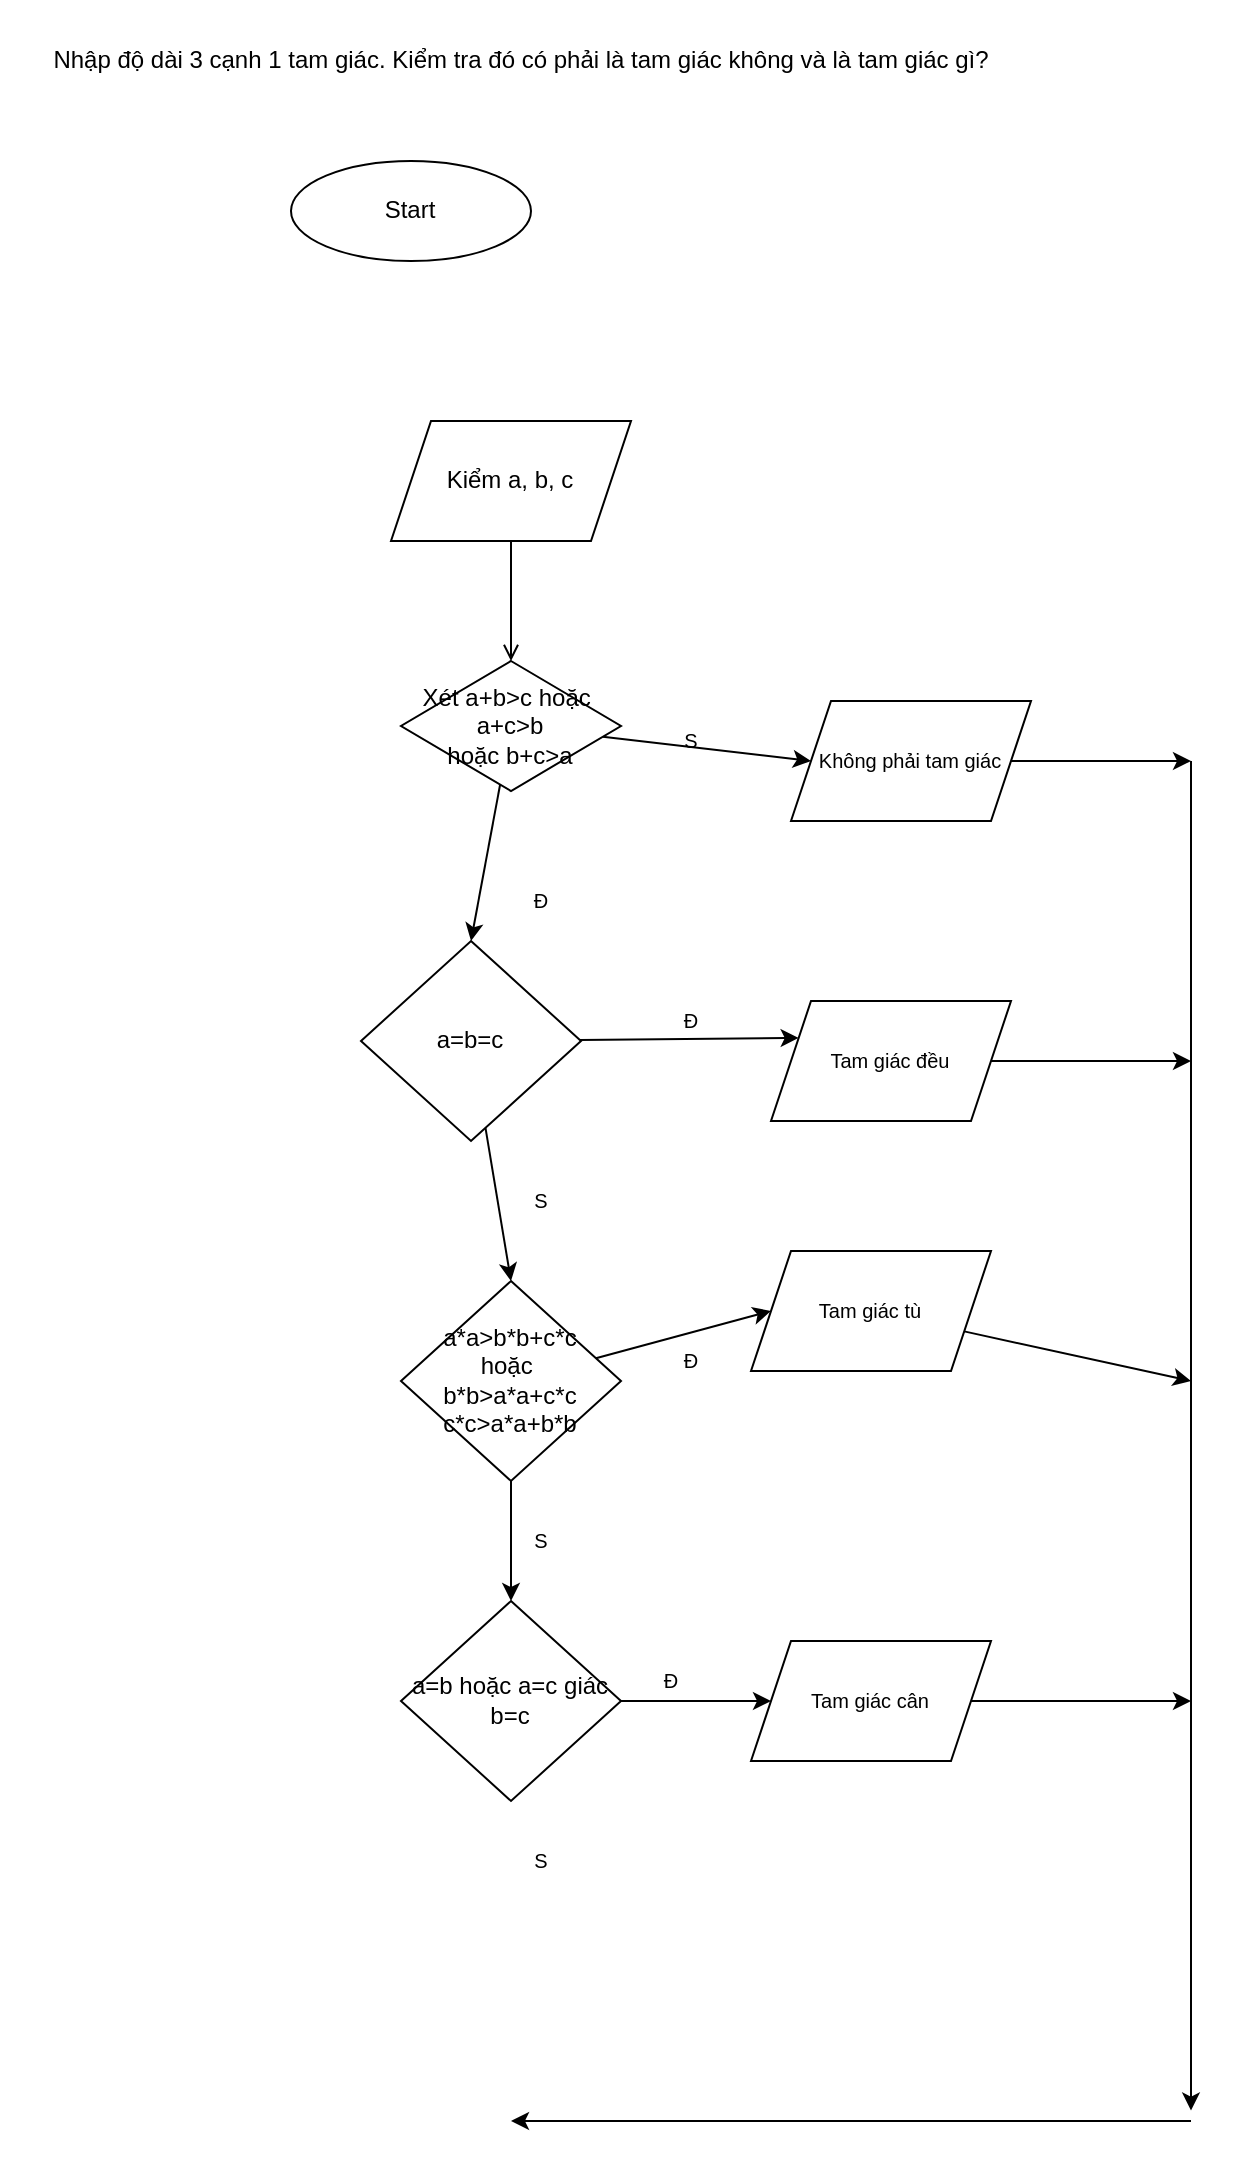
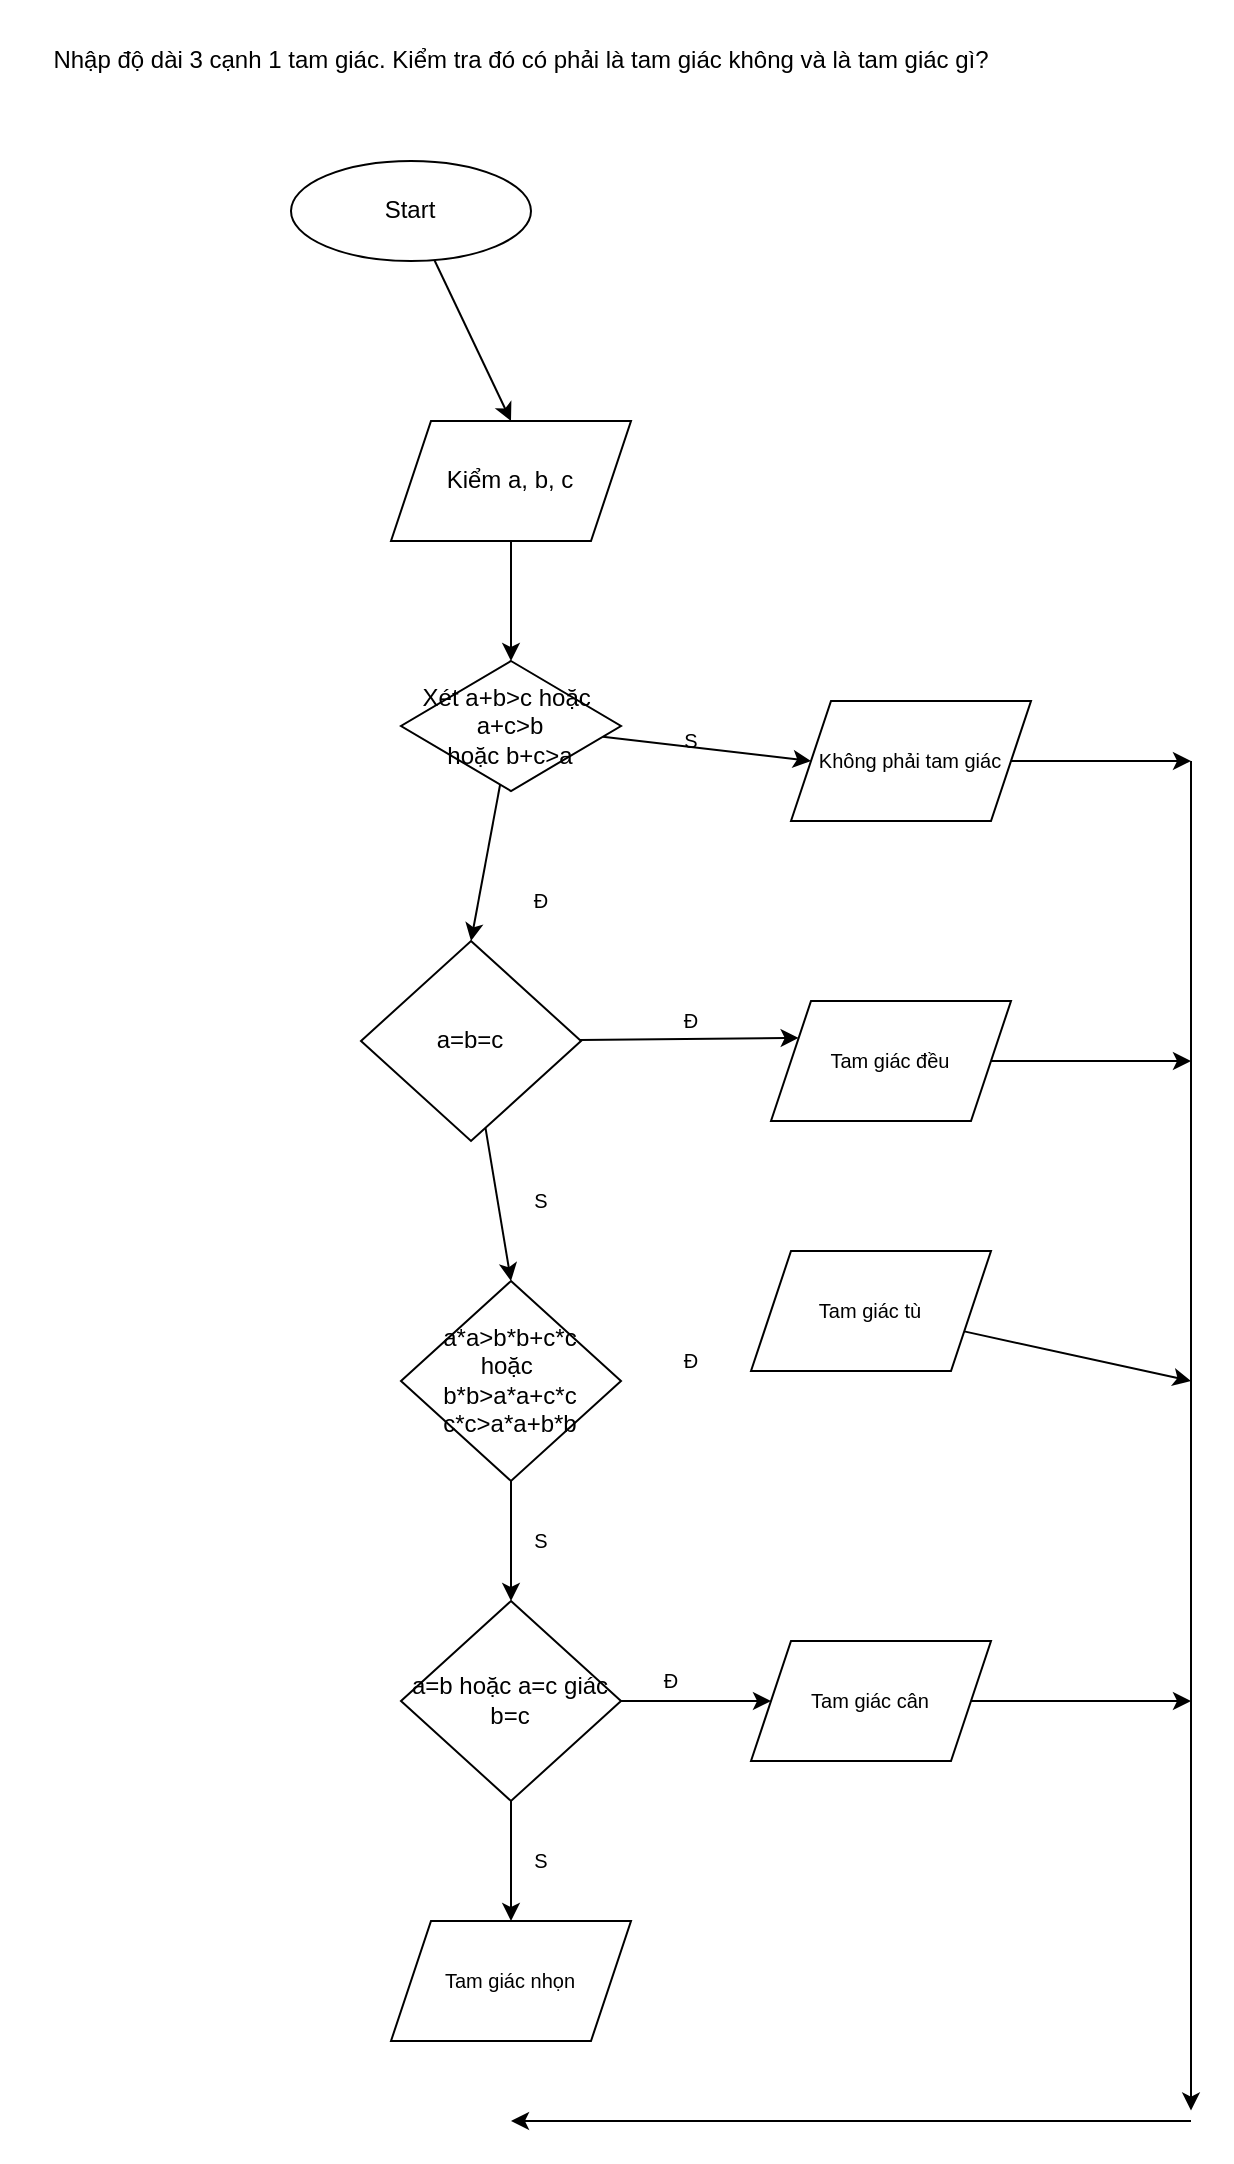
  <mxCell id="0" />
  <mxCell id="1" parent="0" />
  <mxCell id="2" value="Nhập độ dài 3 cạnh 1 tam giác. Kiểm tra đó có phải là tam giác không và là tam giác gì?" style="text;html=1;align=center;verticalAlign=middle;resizable=0;points=[];autosize=1;strokeColor=none;fillColor=none;" parent="1" vertex="1"><mxGeometry x="20" y="20" width="480" height="20" as="geometry" /></mxCell>
+ <mxCell id="3" style="edgeStyle=none;html=1;entryX=0.5;entryY=0;entryDx=0;entryDy=0;" parent="1" source="4" target="6" edge="1"><mxGeometry relative="1" as="geometry" /></mxCell>
  <mxCell id="4" value="Start" style="ellipse;whiteSpace=wrap;html=1;" parent="1" vertex="1"><mxGeometry x="145" y="80" width="120" height="50" as="geometry" /></mxCell>
- <mxCell id="5" style="edgeStyle=none;html=1;fontSize=12;endArrow=open;" parent="1" source="6" target="9" edge="1"><mxGeometry relative="1" as="geometry" /></mxCell>
+ <mxCell id="5" style="edgeStyle=none;html=1;fontSize=12;" parent="1" source="6" target="9" edge="1"><mxGeometry relative="1" as="geometry" /></mxCell>
  <mxCell id="6" value="Kiểm a, b, c" style="shape=parallelogram;perimeter=parallelogramPerimeter;whiteSpace=wrap;html=1;fixedSize=1;" parent="1" vertex="1"><mxGeometry x="195" y="210" width="120" height="60" as="geometry" /></mxCell>
  <mxCell id="7" style="edgeStyle=none;html=1;entryX=0;entryY=0.5;entryDx=0;entryDy=0;fontSize=12;" parent="1" source="9" target="11" edge="1"><mxGeometry relative="1" as="geometry" /></mxCell>
  <mxCell id="8" style="edgeStyle=none;html=1;entryX=0.5;entryY=0;entryDx=0;entryDy=0;fontSize=10;" parent="1" source="9" target="14" edge="1"><mxGeometry relative="1" as="geometry" /></mxCell>
  <mxCell id="9" value="&lt;font style=&quot;font-size: 12px&quot;&gt;Xét a+b&amp;gt;c hoặc&amp;nbsp;&lt;br&gt;a+c&amp;gt;b&lt;br&gt;hoặc b+c&amp;gt;a&lt;/font&gt;" style="rhombus;whiteSpace=wrap;html=1;" parent="1" vertex="1"><mxGeometry x="200" y="330" width="110" height="65" as="geometry" /></mxCell>
  <mxCell id="10" style="edgeStyle=none;html=1;fontSize=10;" parent="1" source="11" edge="1"><mxGeometry relative="1" as="geometry"><mxPoint x="595" y="380" as="targetPoint" /></mxGeometry></mxCell>
  <mxCell id="11" value="&lt;font style=&quot;font-size: 10px&quot;&gt;Không phải tam giác&lt;/font&gt;" style="shape=parallelogram;perimeter=parallelogramPerimeter;whiteSpace=wrap;html=1;fixedSize=1;fontSize=12;" parent="1" vertex="1"><mxGeometry x="395" y="350" width="120" height="60" as="geometry" /></mxCell>
  <mxCell id="12" style="edgeStyle=none;html=1;entryX=0;entryY=0.25;entryDx=0;entryDy=0;fontSize=10;" parent="1" source="14" target="16" edge="1"><mxGeometry relative="1" as="geometry" /></mxCell>
  <mxCell id="13" style="edgeStyle=none;html=1;entryX=0.5;entryY=0;entryDx=0;entryDy=0;fontSize=10;" parent="1" source="14" target="21" edge="1"><mxGeometry relative="1" as="geometry" /></mxCell>
  <mxCell id="14" value="a=b=c" style="rhombus;whiteSpace=wrap;html=1;" parent="1" vertex="1"><mxGeometry x="180" y="470" width="110" height="100" as="geometry" /></mxCell>
  <mxCell id="15" style="edgeStyle=none;html=1;fontSize=10;" parent="1" source="16" edge="1"><mxGeometry relative="1" as="geometry"><mxPoint x="595" y="530" as="targetPoint" /></mxGeometry></mxCell>
  <mxCell id="16" value="Tam giác đều" style="shape=parallelogram;perimeter=parallelogramPerimeter;whiteSpace=wrap;html=1;fixedSize=1;fontSize=10;" parent="1" vertex="1"><mxGeometry x="385" y="500" width="120" height="60" as="geometry" /></mxCell>
  <mxCell id="17" value="S" style="text;html=1;align=center;verticalAlign=middle;resizable=0;points=[];autosize=1;strokeColor=none;fillColor=none;fontSize=10;" parent="1" vertex="1"><mxGeometry x="335" y="360" width="20" height="20" as="geometry" /></mxCell>
  <mxCell id="18" value="Đ" style="text;html=1;align=center;verticalAlign=middle;resizable=0;points=[];autosize=1;strokeColor=none;fillColor=none;fontSize=10;" parent="1" vertex="1"><mxGeometry x="260" y="440" width="20" height="20" as="geometry" /></mxCell>
- <mxCell id="19" style="edgeStyle=none;html=1;entryX=0;entryY=0.5;entryDx=0;entryDy=0;fontSize=10;" parent="1" source="21" target="23" edge="1"><mxGeometry relative="1" as="geometry" /></mxCell>
  <mxCell id="20" style="edgeStyle=none;html=1;entryX=0.5;entryY=0;entryDx=0;entryDy=0;fontSize=10;" parent="1" source="21" target="28" edge="1"><mxGeometry relative="1" as="geometry" /></mxCell>
  <mxCell id="21" value="a*a&amp;gt;b*b+c*c&lt;br&gt;hoặc&amp;nbsp;&lt;br&gt;b*b&amp;gt;a*a+c*c&lt;br&gt;c*c&amp;gt;a*a+b*b" style="rhombus;whiteSpace=wrap;html=1;" parent="1" vertex="1"><mxGeometry x="200" y="640" width="110" height="100" as="geometry" /></mxCell>
  <mxCell id="22" style="edgeStyle=none;html=1;fontSize=10;" parent="1" source="23" edge="1"><mxGeometry relative="1" as="geometry"><mxPoint x="595" y="690" as="targetPoint" /></mxGeometry></mxCell>
  <mxCell id="23" value="Tam giác tù" style="shape=parallelogram;perimeter=parallelogramPerimeter;whiteSpace=wrap;html=1;fixedSize=1;fontSize=10;" parent="1" vertex="1"><mxGeometry x="375" y="625" width="120" height="60" as="geometry" /></mxCell>
  <mxCell id="24" value="Đ" style="text;html=1;align=center;verticalAlign=middle;resizable=0;points=[];autosize=1;strokeColor=none;fillColor=none;fontSize=10;" parent="1" vertex="1"><mxGeometry x="335" y="500" width="20" height="20" as="geometry" /></mxCell>
  <mxCell id="25" value="S" style="text;html=1;align=center;verticalAlign=middle;resizable=0;points=[];autosize=1;strokeColor=none;fillColor=none;fontSize=10;" parent="1" vertex="1"><mxGeometry x="260" y="590" width="20" height="20" as="geometry" /></mxCell>
  <mxCell id="26" style="edgeStyle=none;html=1;entryX=0;entryY=0.5;entryDx=0;entryDy=0;fontSize=10;" parent="1" source="28" target="30" edge="1"><mxGeometry relative="1" as="geometry" /></mxCell>
+ <mxCell id="27" style="edgeStyle=none;html=1;fontSize=10;" parent="1" source="28" target="31" edge="1"><mxGeometry relative="1" as="geometry" /></mxCell>
  <mxCell id="28" value="a=b hoặc a=c giác b=c" style="rhombus;whiteSpace=wrap;html=1;" parent="1" vertex="1"><mxGeometry x="200" y="800" width="110" height="100" as="geometry" /></mxCell>
  <mxCell id="29" style="edgeStyle=none;html=1;fontSize=10;" parent="1" source="30" edge="1"><mxGeometry relative="1" as="geometry"><mxPoint x="595" y="850" as="targetPoint" /></mxGeometry></mxCell>
  <mxCell id="30" value="Tam giác cân" style="shape=parallelogram;perimeter=parallelogramPerimeter;whiteSpace=wrap;html=1;fixedSize=1;fontSize=10;" parent="1" vertex="1"><mxGeometry x="375" y="820" width="120" height="60" as="geometry" /></mxCell>
+ <mxCell id="31" value="Tam giác nhọn" style="shape=parallelogram;perimeter=parallelogramPerimeter;whiteSpace=wrap;html=1;fixedSize=1;fontSize=10;" parent="1" vertex="1"><mxGeometry x="195" y="960" width="120" height="60" as="geometry" /></mxCell>
  <mxCell id="32" value="Đ" style="text;html=1;align=center;verticalAlign=middle;resizable=0;points=[];autosize=1;strokeColor=none;fillColor=none;fontSize=10;" parent="1" vertex="1"><mxGeometry x="335" y="670" width="20" height="20" as="geometry" /></mxCell>
  <mxCell id="33" value="S" style="text;html=1;align=center;verticalAlign=middle;resizable=0;points=[];autosize=1;strokeColor=none;fillColor=none;fontSize=10;" parent="1" vertex="1"><mxGeometry x="260" y="760" width="20" height="20" as="geometry" /></mxCell>
  <mxCell id="34" value="Đ" style="text;html=1;align=center;verticalAlign=middle;resizable=0;points=[];autosize=1;strokeColor=none;fillColor=none;fontSize=10;" parent="1" vertex="1"><mxGeometry x="325" y="830" width="20" height="20" as="geometry" /></mxCell>
  <mxCell id="35" value="S" style="text;html=1;align=center;verticalAlign=middle;resizable=0;points=[];autosize=1;strokeColor=none;fillColor=none;fontSize=10;" parent="1" vertex="1"><mxGeometry x="260" y="920" width="20" height="20" as="geometry" /></mxCell>
  <mxCell id="36" value="" style="endArrow=classic;html=1;fontSize=10;" parent="1" edge="1"><mxGeometry width="50" height="50" relative="1" as="geometry"><mxPoint x="595" y="380" as="sourcePoint" /><mxPoint x="595" y="1054.8" as="targetPoint" /></mxGeometry></mxCell>
  <mxCell id="37" value="" style="endArrow=classic;html=1;fontSize=10;" parent="1" edge="1"><mxGeometry width="50" height="50" relative="1" as="geometry"><mxPoint x="595" y="1060" as="sourcePoint" /><mxPoint x="255" y="1060" as="targetPoint" /></mxGeometry></mxCell>
